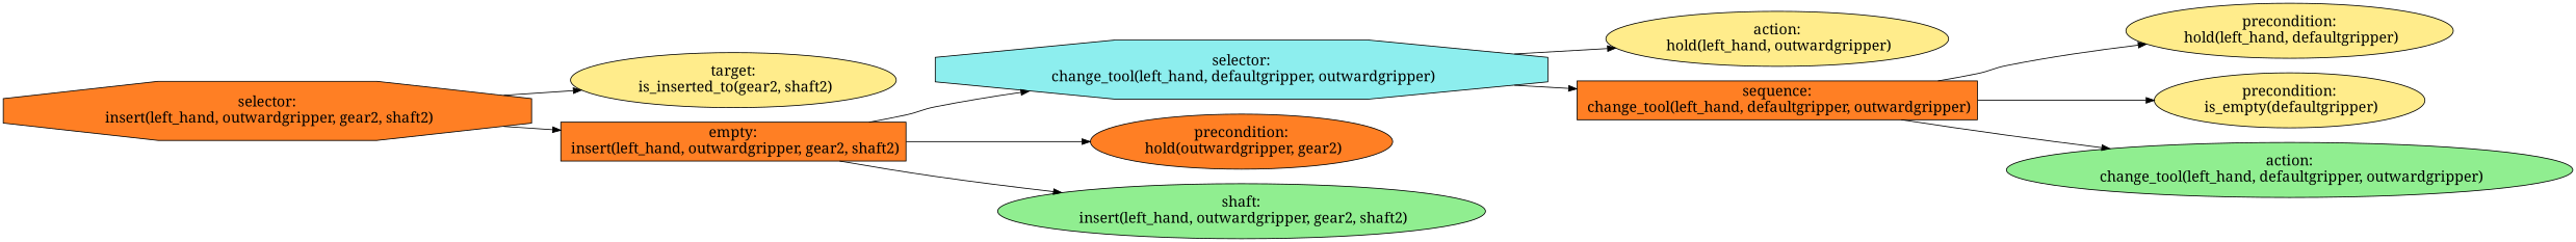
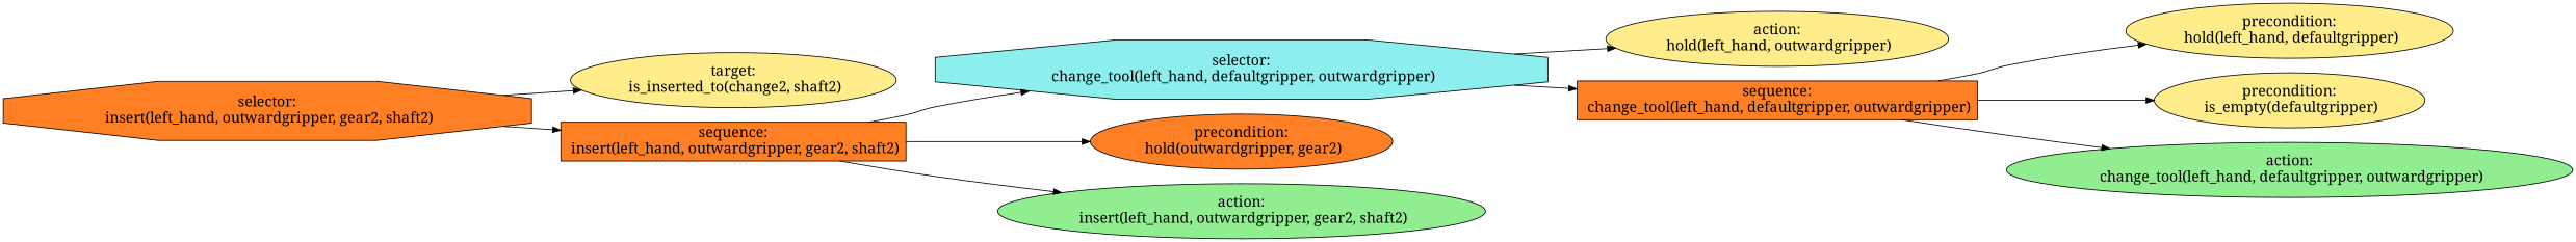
  digraph {
    fontname="Noto Serif"
    ordering=out
    rankdir=LR
    node [fillcolor=chocolate1 fontcolor=black fontname="Noto Serif" fontsize=18 shape=ellipse style=filled]
    edge [fontname="Noto Serif"]
    n1 [label="selector:\n insert(left_hand, outwardgripper, gear2, shaft2)" shape=octagon]
-   n2 [fillcolor=lightgoldenrod1 label="target:\n is_inserted_to(gear2, shaft2)"]
-   n3 [label="empty:\n insert(left_hand, outwardgripper, gear2, shaft2)" shape=box]
+   n2 [fillcolor=lightgoldenrod1 label="target:\n is_inserted_to(change2, shaft2)"]
+   n3 [label="sequence:\n insert(left_hand, outwardgripper, gear2, shaft2)" shape=box]
    n4 [fillcolor=darkslategray2 label="selector:\n change_tool(left_hand, defaultgripper, outwardgripper)" shape=octagon]
    n5 [label="precondition:\n hold(outwardgripper, gear2)"]
-   n6 [fillcolor=lightgreen label="shaft:\n insert(left_hand, outwardgripper, gear2, shaft2)"]
+   n6 [fillcolor=lightgreen label="action:\n insert(left_hand, outwardgripper, gear2, shaft2)"]
    n7 [fillcolor=lightgoldenrod1 label="action:\n hold(left_hand, outwardgripper)"]
    n8 [label="sequence:\n change_tool(left_hand, defaultgripper, outwardgripper)" shape=box]
    n9 [fillcolor=lightgoldenrod1 label="precondition:\n hold(left_hand, defaultgripper)"]
    n10 [fillcolor=lightgoldenrod1 label="precondition:\n is_empty(defaultgripper)"]
    n11 [fillcolor=lightgreen label="action:\n change_tool(left_hand, defaultgripper, outwardgripper)"]
    n1 -> n2
    n1 -> n3
    n3 -> n4
    n3 -> n5
    n3 -> n6
    n4 -> n7
    n4 -> n8
    n8 -> n9
    n8 -> n10
    n8 -> n11
  }
